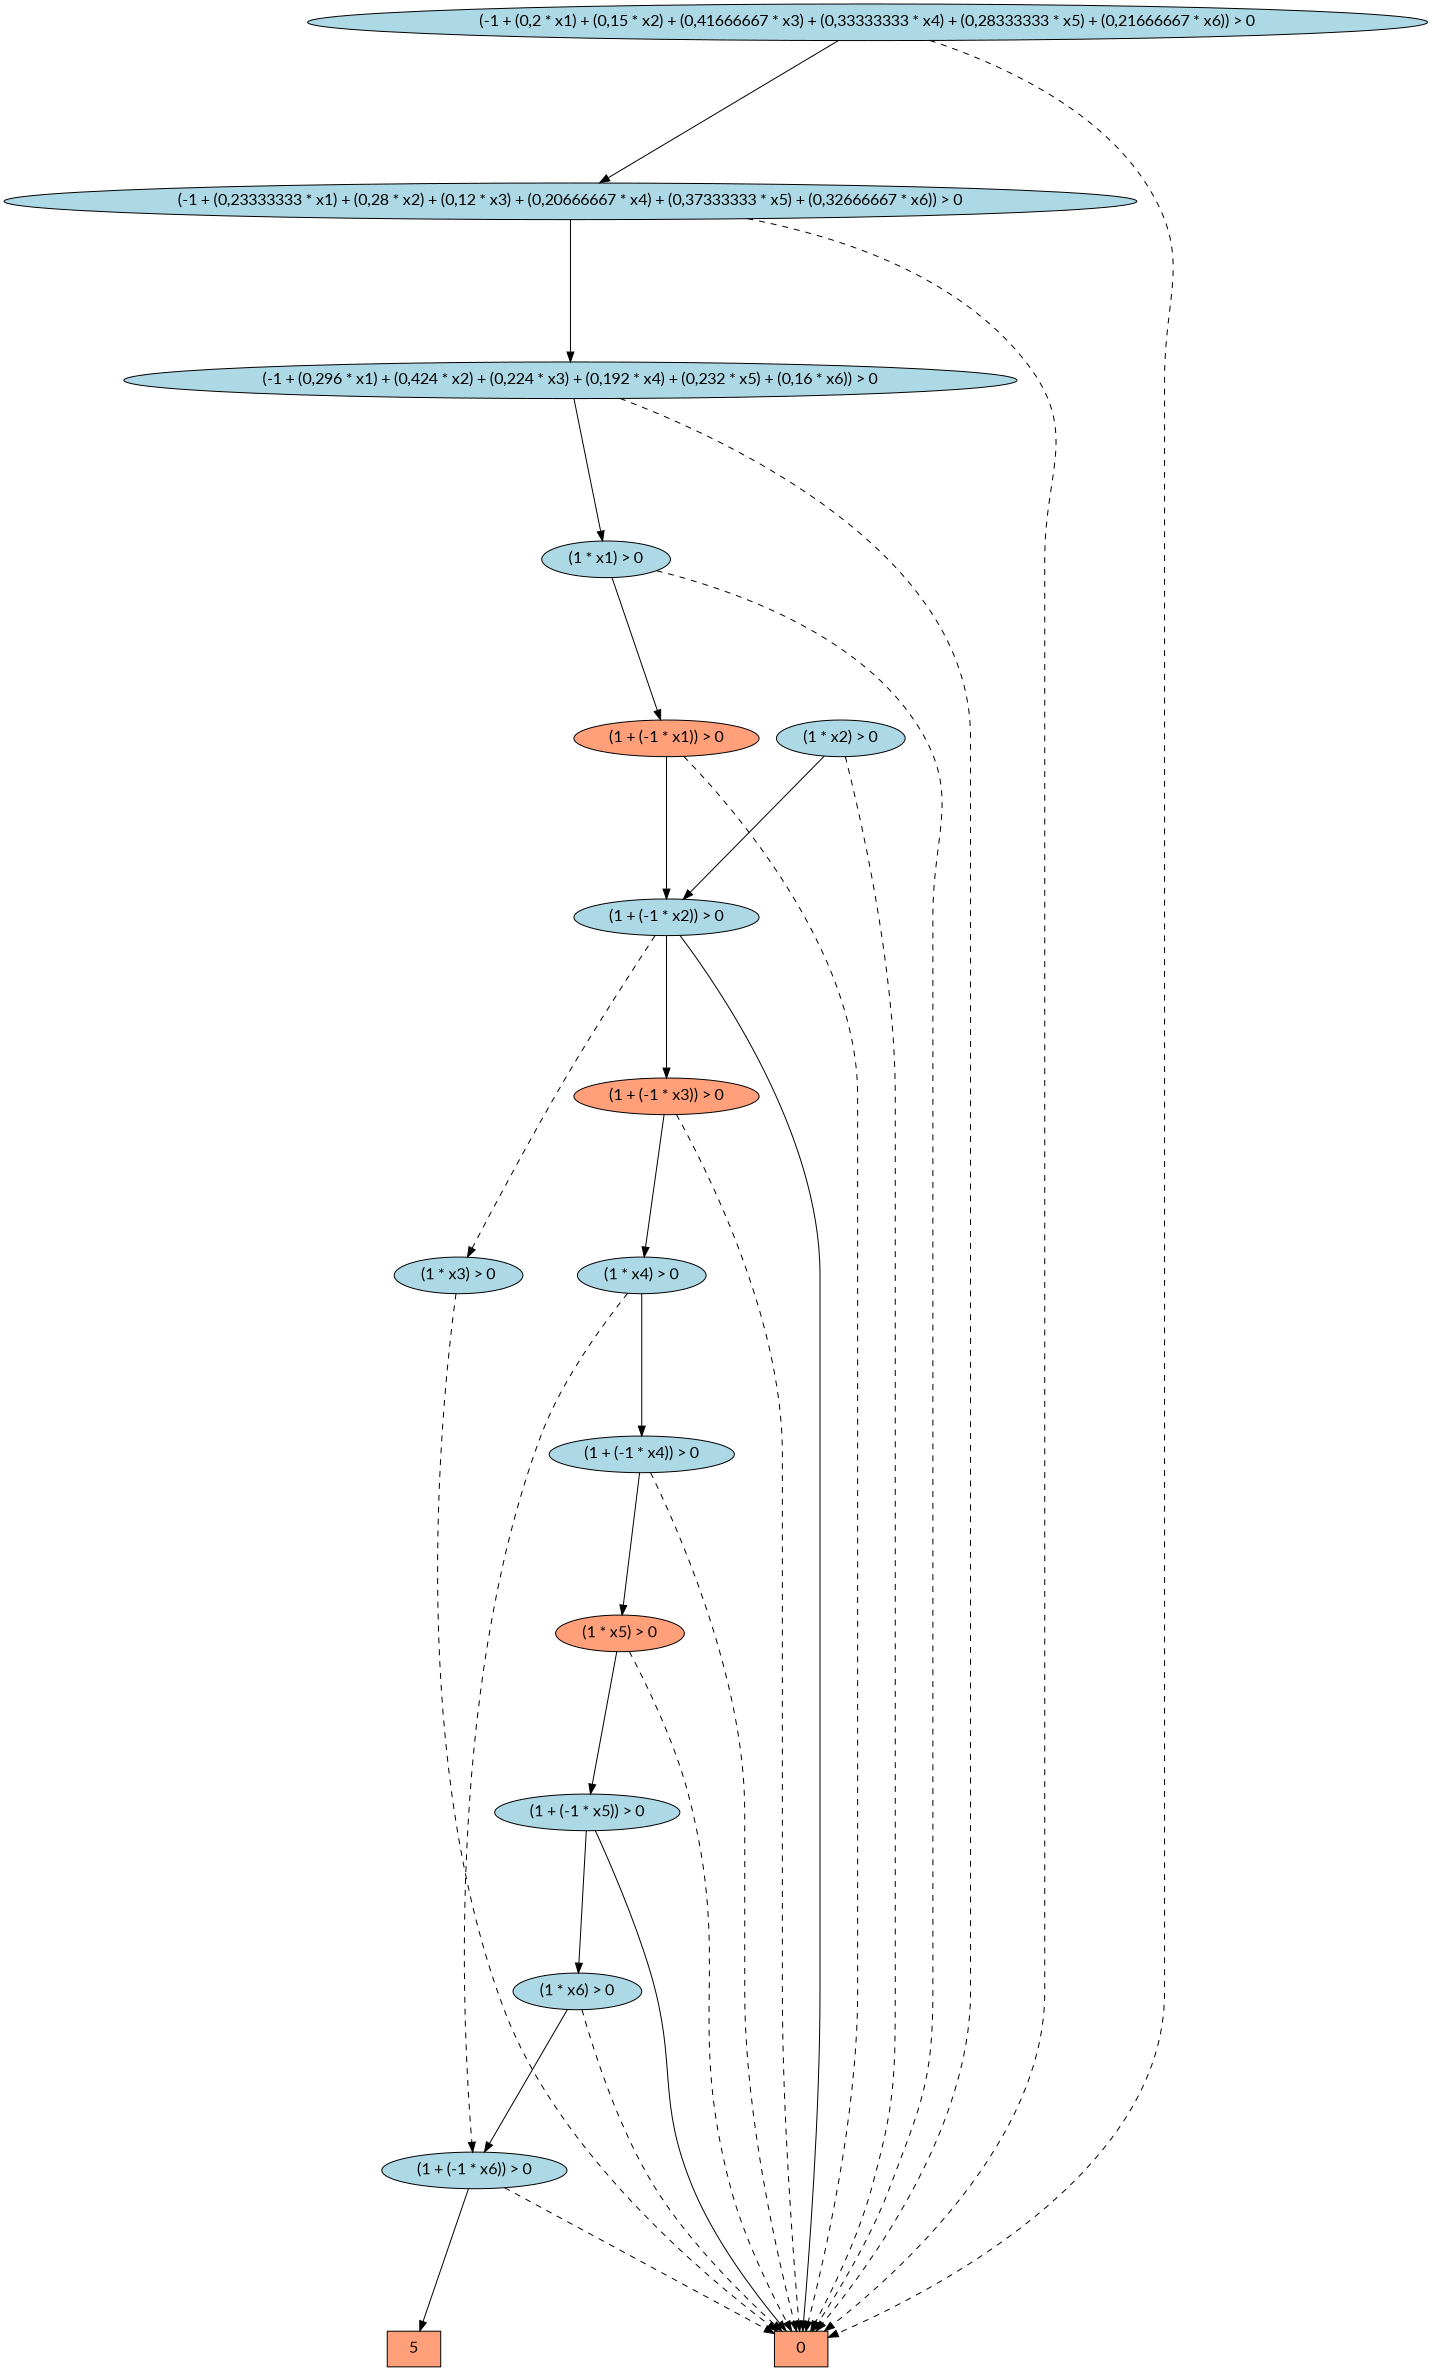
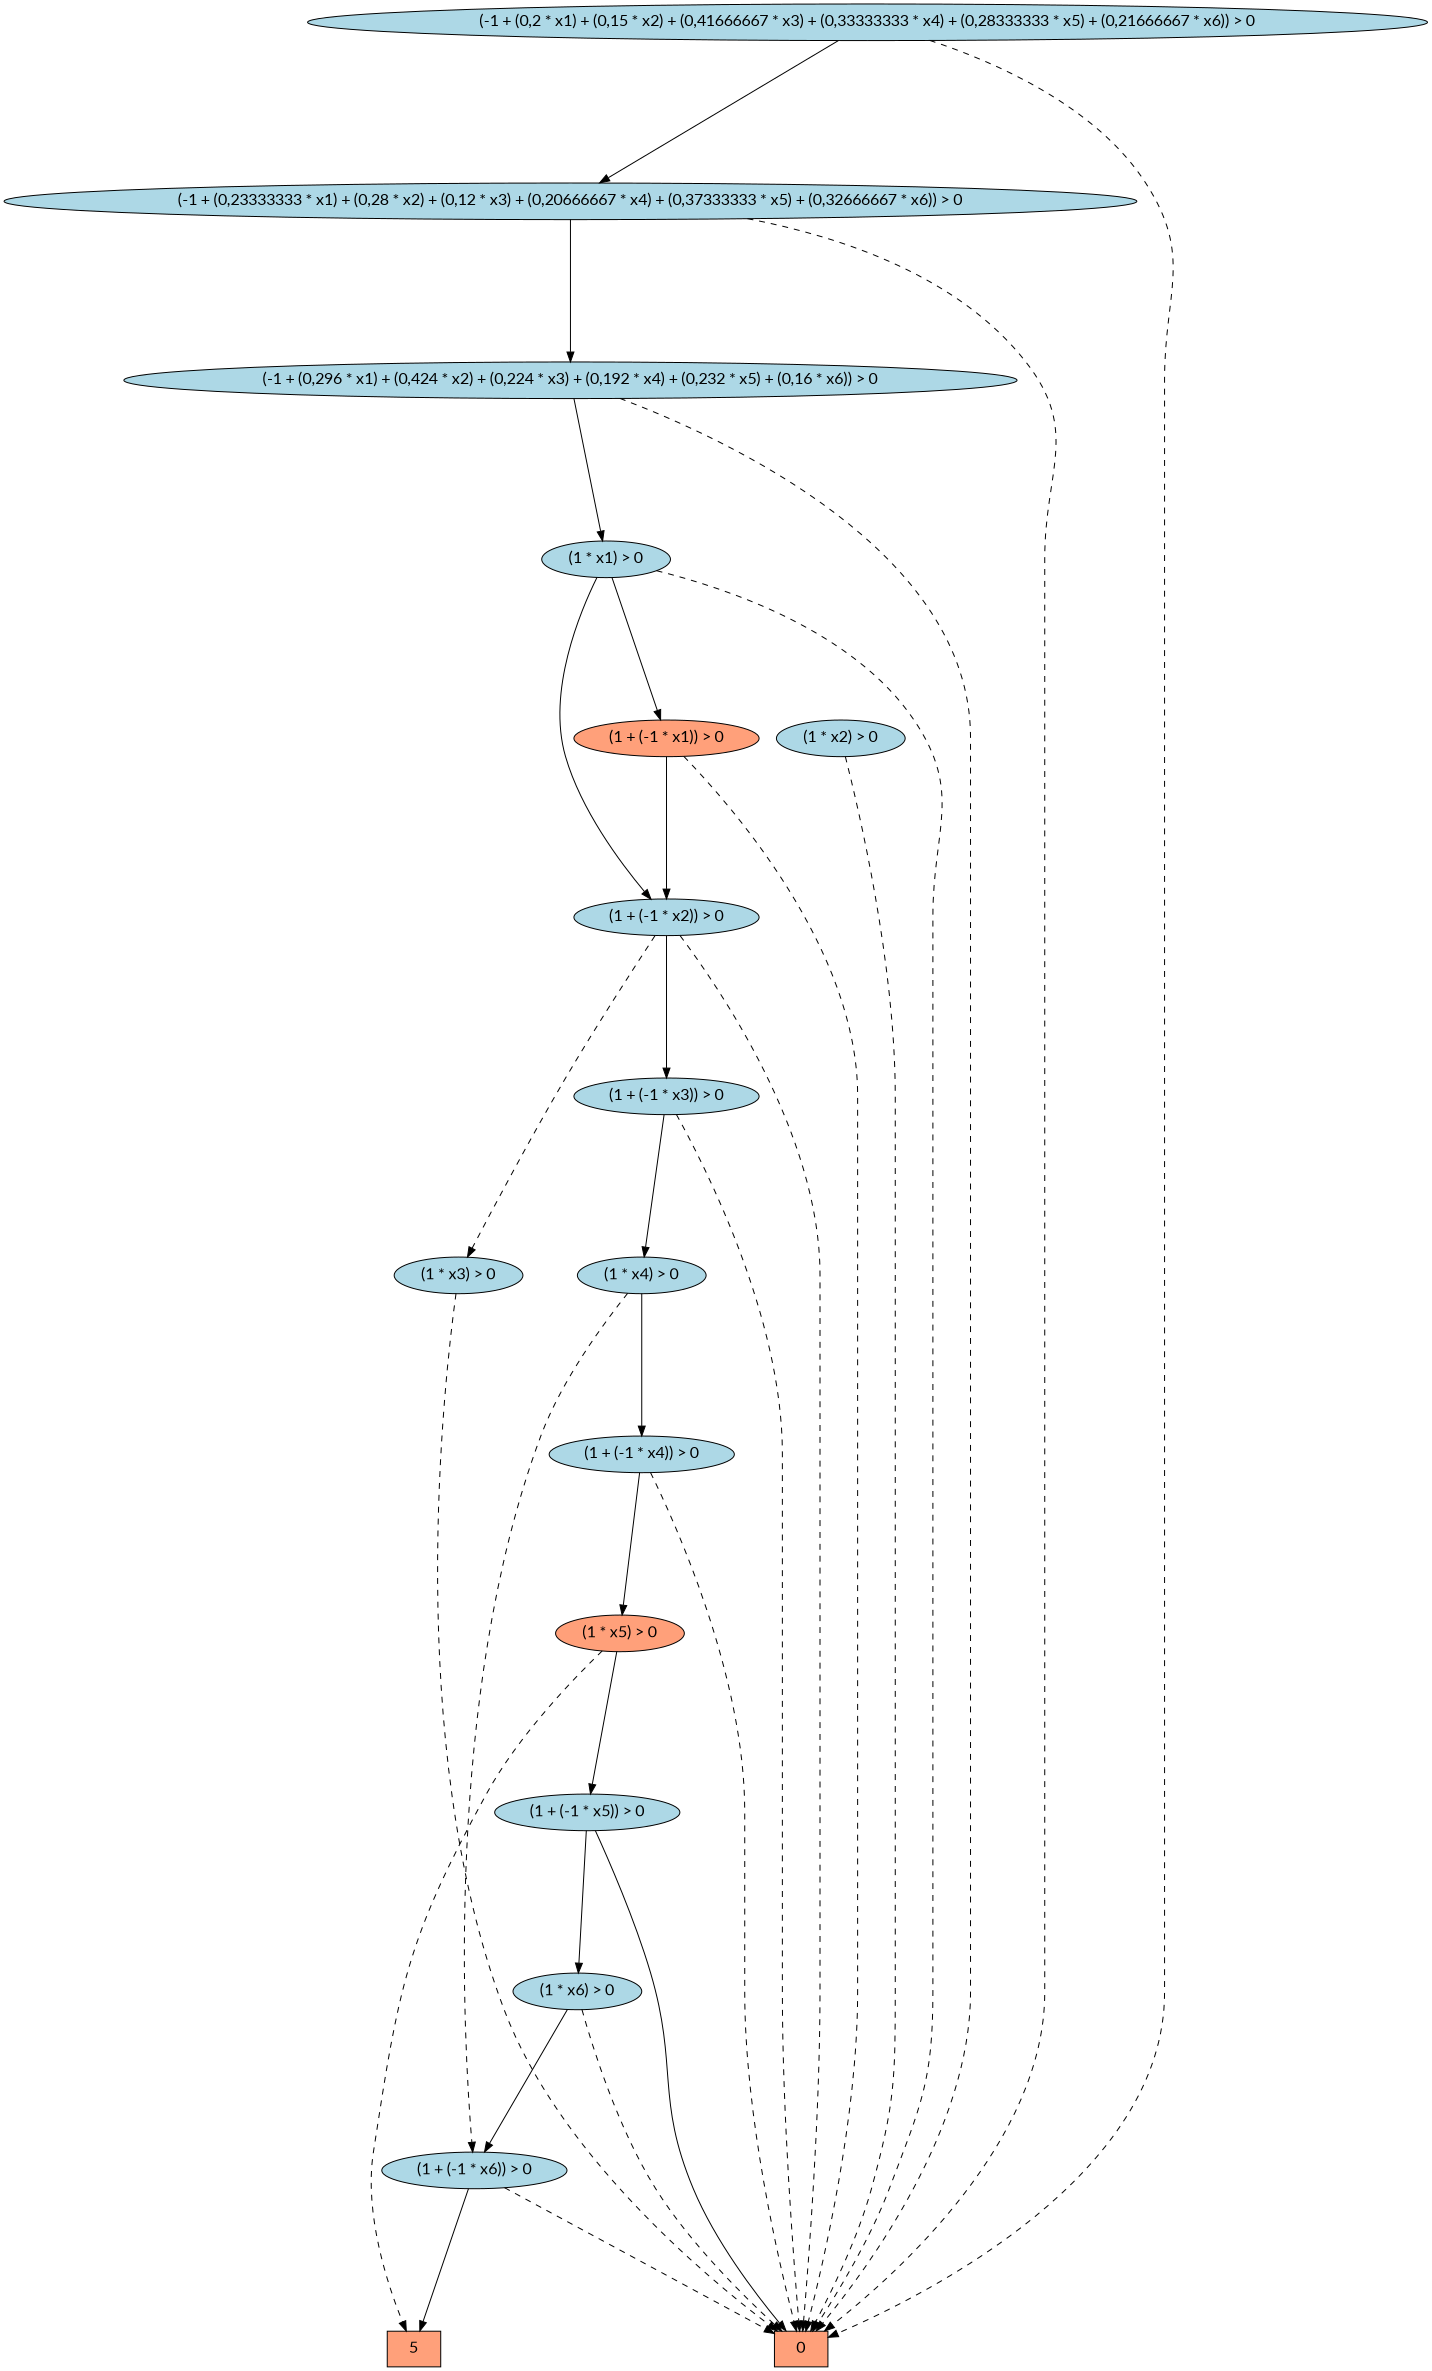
  digraph {
    fontname=Lato
    fontsize=16
    ranksep=2.00
    node [color=black fillcolor=lightblue fontname=Lato fontsize=16 shape=ellipse style=filled]
    edge [color=black fontname=Lato style=dashed]
    n1 [label="(-1 + (0,2 * x1) + (0,15 * x2) + (0,41666667 * x3) + (0,33333333 * x4) + (0,28333333 * x5) + (0,21666667 * x6)) > 0"]
    n2 [fillcolor=lightsalmon label=0 shape=box]
    n3 [label="(-1 + (0,23333333 * x1) + (0,28 * x2) + (0,12 * x3) + (0,20666667 * x4) + (0,37333333 * x5) + (0,32666667 * x6)) > 0"]
    n4 [label="(-1 + (0,296 * x1) + (0,424 * x2) + (0,224 * x3) + (0,192 * x4) + (0,232 * x5) + (0,16 * x6)) > 0"]
    n5 [fillcolor=lightsalmon label="(1 * x5) > 0"]
    n6 [label="(1 + (-1 * x5)) > 0"]
    n7 [label="(1 * x6) > 0"]
    n8 [label="(1 + (-1 * x6)) > 0"]
    n9 [fillcolor=lightsalmon label=5 shape=box]
    n10 [label="(1 + (-1 * x4)) > 0"]
    n11 [label="(1 * x4) > 0"]
-   n12 [fillcolor=lightsalmon label="(1 + (-1 * x3)) > 0"]
+   n12 [label="(1 + (-1 * x3)) > 0"]
    n13 [label="(1 * x3) > 0"]
    n14 [label="(1 + (-1 * x2)) > 0"]
    n15 [label="(1 * x2) > 0"]
    n16 [fillcolor=lightsalmon label="(1 + (-1 * x1)) > 0"]
    n17 [label="(1 * x1) > 0"]
    n1 -> n2
    n1 -> n3 [style=solid]
    n3 -> n2
    n3 -> n4 [style=solid]
    n4 -> n2
    n4 -> n17 [style=solid]
-   n5 -> n2
+   n5 -> n9
    n5 -> n6 [style=solid]
    n6 -> n2 [style=solid]
    n6 -> n7 [style=solid]
    n7 -> n2
    n7 -> n8 [style=solid]
    n8 -> n2
    n8 -> n9 [style=solid]
    n10 -> n2
    n10 -> n5 [style=solid]
    n11 -> n8
    n11 -> n10 [style=solid]
    n12 -> n2
    n12 -> n11 [style=solid]
    n13 -> n2
-   n14 -> n2 [style=solid]
+   n14 -> n2
    n14 -> n12 [style=solid]
    n14 -> n13
    n15 -> n2
-   n15 -> n14 [style=solid]
+   n17 -> n14 [style=solid]
    n16 -> n2
    n16 -> n14 [style=solid]
    n17 -> n2
    n17 -> n16 [style=solid]
  }
